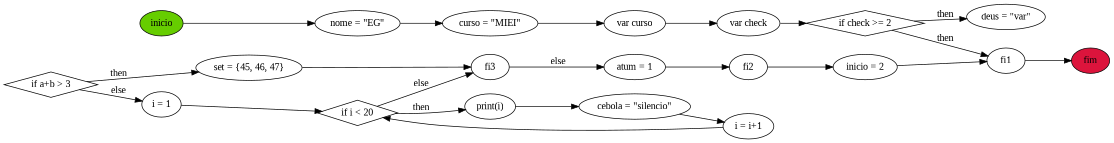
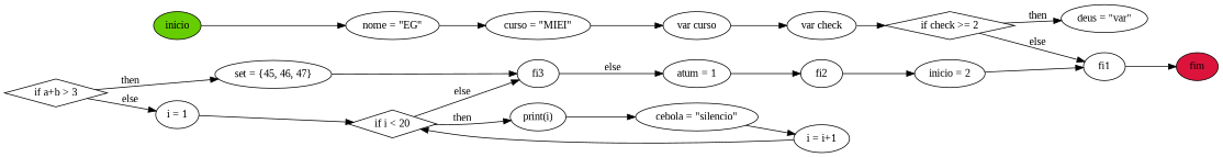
  digraph {
    fontname="Liberation Serif"
    rankdir=LR
    node [fontname="Liberation Serif"]
    edge [fontname="Liberation Serif"]
    inicio [fillcolor=chartreuse3 style=filled]
    "nome = \"EG\""
    "curso = \"MIEI\""
    "var curso"
    "var check"
    "if check >= 2" [shape=diamond]
    "deus = \"var\""
    fi1
    fim [fillcolor=crimson style=filled]
    "if a+b > 3" [shape=diamond]
    "set = {45, 46, 47}"
    "i = 1"
    n13 [label="inicio = 2"]
    fi2
    fi3
    "if i < 20" [shape=diamond]
    "atum = 1"
    "print(i)"
    "cebola = \"silencio\""
    "i = i+1"
    inicio -> "nome = \"EG\""
    "nome = \"EG\"" -> "curso = \"MIEI\""
    "curso = \"MIEI\"" -> "var curso"
    "var curso" -> "var check"
    "var check" -> "if check >= 2"
    "if check >= 2" -> "deus = \"var\"" [label=then]
-   "if check >= 2" -> fi1 [label=then]
+   "if check >= 2" -> fi1 [label=else]
    fi1 -> fim
    "if a+b > 3" -> "set = {45, 46, 47}" [label=then]
    "if a+b > 3" -> "i = 1" [label=else]
    "set = {45, 46, 47}" -> fi3
    "i = 1" -> "if i < 20"
    n13 -> fi1
    fi2 -> n13
    fi3 -> "atum = 1" [label=else]
    "if i < 20" -> fi3 [label=else]
    "if i < 20" -> "print(i)" [label=then]
    "atum = 1" -> fi2
    "print(i)" -> "cebola = \"silencio\""
    "cebola = \"silencio\"" -> "i = i+1"
    "i = i+1" -> "if i < 20"
  }
